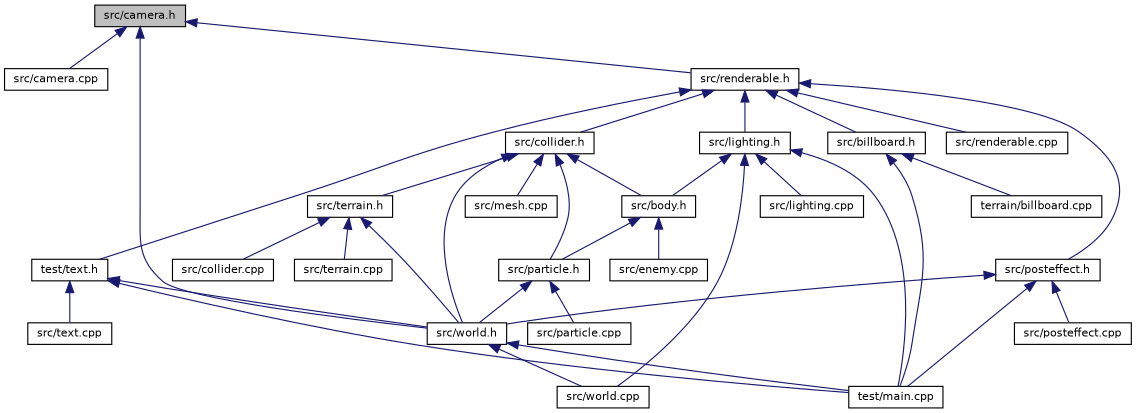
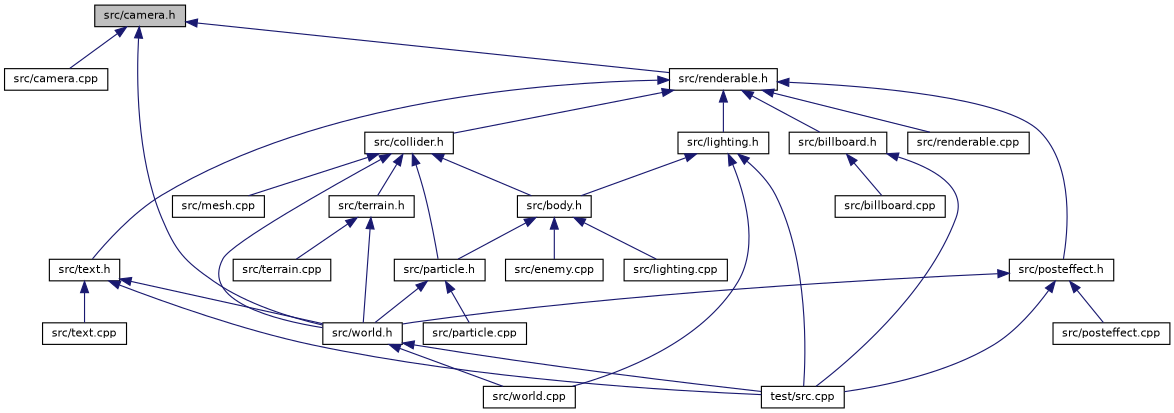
  digraph {
    node [color=black fillcolor=white fontname=Helvetica fontsize=10 shape=record style=filled]
    edge [color=midnightblue dir=back fontname=Helvetica fontsize=10 labelfontname=Helvetica labelfontsize=10 style=solid]
    n1 [fillcolor=grey75 fontcolor=black height=0.2 label="src/camera.h" width=0.4]
    n2 [height=0.2 label="src/camera.cpp" width=0.4]
    n3 [height=0.2 label="src/renderable.h" width=0.4]
    n4 [height=0.2 label="src/world.h" width=0.4]
    n5 [height=0.2 label="src/billboard.h" width=0.4]
    n6 [height=0.2 label="src/lighting.h" width=0.4]
    n7 [height=0.2 label="src/collider.h" width=0.4]
    n8 [height=0.2 label="src/posteffect.h" width=0.4]
    n9 [height=0.2 label="src/renderable.cpp" width=0.4]
-   n10 [height=0.2 label="test/text.h" width=0.4]
-   n11 [height=0.2 label="test/main.cpp" width=0.4]
+   n10 [height=0.2 label="src/text.h" width=0.4]
+   n11 [height=0.2 label="test/src.cpp" width=0.4]
    n12 [height=0.2 label="src/world.cpp" width=0.4]
-   n13 [height=0.2 label="terrain/billboard.cpp" width=0.4]
+   n13 [height=0.2 label="src/billboard.cpp" width=0.4]
    n14 [height=0.2 label="src/lighting.cpp" width=0.4]
    n15 [height=0.2 label="src/body.h" width=0.4]
    n16 [height=0.2 label="src/particle.h" width=0.4]
    n17 [height=0.2 label="src/mesh.cpp" width=0.4]
    n18 [height=0.2 label="src/terrain.h" width=0.4]
    n19 [height=0.2 label="src/posteffect.cpp" width=0.4]
    n20 [height=0.2 label="src/text.cpp" width=0.4]
    n21 [height=0.2 label="src/enemy.cpp" width=0.4]
    n22 [height=0.2 label="src/particle.cpp" width=0.4]
-   n23 [height=0.2 label="src/collider.cpp" width=0.4]
    n24 [height=0.2 label="src/terrain.cpp" width=0.4]
    n1 -> n2
    n1 -> n3
    n1 -> n4
    n3 -> n5
    n3 -> n6
    n3 -> n7
    n3 -> n8
    n3 -> n9
    n3 -> n10
    n4 -> n11
    n4 -> n12
    n5 -> n11
    n5 -> n13
    n6 -> n11
    n6 -> n12
-   n6 -> n14
+   n15 -> n14
    n6 -> n15
    n7 -> n4
    n7 -> n15
    n7 -> n16
    n7 -> n17
    n7 -> n18
    n8 -> n4
    n8 -> n11
    n8 -> n19
    n10 -> n4
    n10 -> n11
    n10 -> n20
    n15 -> n16
    n15 -> n21
    n16 -> n4
    n16 -> n22
    n18 -> n4
-   n18 -> n23
    n18 -> n24
  }
